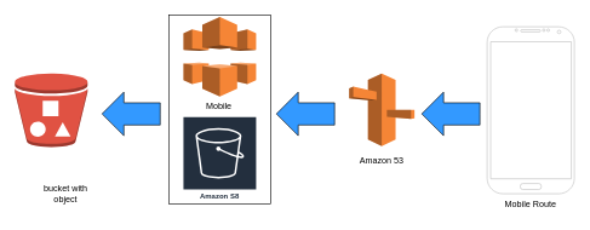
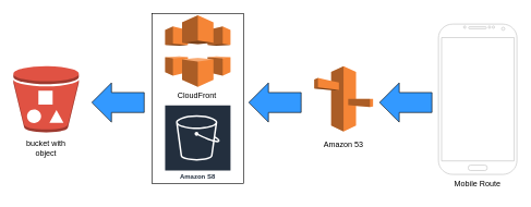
  <mxCell id="0" />
  <mxCell id="1" parent="0" />
  <mxCell id="2" value="" style="outlineConnect=0;dashed=0;verticalLabelPosition=bottom;verticalAlign=top;align=center;html=1;shape=mxgraph.aws3.route_53;fillColor=#F58536;gradientColor=none;" vertex="1" parent="1"><mxGeometry x="480" y="100.25" width="90" height="100" as="geometry" /></mxCell>
  <mxCell id="3" value="" style="verticalLabelPosition=bottom;verticalAlign=top;html=1;shadow=0;dashed=0;strokeWidth=1;shape=mxgraph.android.phone2;strokeColor=#c0c0c0;" vertex="1" parent="1"><mxGeometry x="670" y="36" width="120" height="230" as="geometry" /></mxCell>
  <mxCell id="4" value="" style="outlineConnect=0;dashed=0;verticalLabelPosition=bottom;verticalAlign=top;align=center;html=1;shape=mxgraph.aws3.bucket_with_objects;fillColor=#E05243;gradientColor=none;" vertex="1" parent="1"><mxGeometry x="20" y="100.25" width="100" height="101.5" as="geometry" /></mxCell>
  <mxCell id="5" value="" style="group" vertex="1" connectable="0" parent="1"><mxGeometry x="232" y="20.25" width="140" height="260" as="geometry" /></mxCell>
  <mxCell id="6" value="" style="rounded=0;whiteSpace=wrap;html=1;" vertex="1" parent="5"><mxGeometry width="140" height="260" as="geometry" /></mxCell>
  <mxCell id="7" value="" style="outlineConnect=0;dashed=0;verticalLabelPosition=bottom;verticalAlign=top;align=center;html=1;shape=mxgraph.aws3.cloudfront;fillColor=#F58536;gradientColor=none;" vertex="1" parent="5"><mxGeometry x="20" y="2" width="100" height="110" as="geometry" /></mxCell>
  <mxCell id="8" value="Amazon S8" style="sketch=0;outlineConnect=0;fontColor=#232F3E;gradientColor=none;strokeColor=#ffffff;fillColor=#232F3E;dashed=0;verticalLabelPosition=middle;verticalAlign=bottom;align=center;html=1;whiteSpace=wrap;fontSize=10;fontStyle=1;spacing=3;shape=mxgraph.aws4.productIcon;prIcon=mxgraph.aws4.s3;" vertex="1" parent="5"><mxGeometry x="19" y="139" width="102" height="120" as="geometry" /></mxCell>
- <mxCell id="9" value="Mobile" style="text;html=1;strokeColor=none;fillColor=none;align=center;verticalAlign=middle;whiteSpace=wrap;rounded=0;" vertex="1" parent="5"><mxGeometry x="19" y="112" width="100" height="28" as="geometry" /></mxCell>
+ <mxCell id="9" value="CloudFront" style="text;html=1;strokeColor=none;fillColor=none;align=center;verticalAlign=middle;whiteSpace=wrap;rounded=0;" vertex="1" parent="5"><mxGeometry x="19" y="112" width="100" height="28" as="geometry" /></mxCell>
  <mxCell id="10" value="" style="html=1;shadow=0;dashed=0;align=center;verticalAlign=middle;shape=mxgraph.arrows2.arrow;dy=0.49;dx=30;flipH=1;notch=0;fillColor=#3399FF;" vertex="1" parent="1"><mxGeometry x="580" y="126" width="80" height="60" as="geometry" /></mxCell>
  <mxCell id="11" value="" style="html=1;shadow=0;dashed=0;align=center;verticalAlign=middle;shape=mxgraph.arrows2.arrow;dy=0.49;dx=30;flipH=1;notch=0;fillColor=#3399FF;" vertex="1" parent="1"><mxGeometry x="380" y="126" width="80" height="60" as="geometry" /></mxCell>
  <mxCell id="12" value="" style="html=1;shadow=0;dashed=0;align=center;verticalAlign=middle;shape=mxgraph.arrows2.arrow;dy=0.49;dx=30;flipH=1;notch=0;fillColor=#3399FF;" vertex="1" parent="1"><mxGeometry x="140" y="126" width="80" height="60" as="geometry" /></mxCell>
- <mxCell id="13" value="bucket with&lt;br&gt;object&lt;br&gt;" style="text;html=1;strokeColor=none;fillColor=none;align=center;verticalAlign=middle;whiteSpace=wrap;rounded=0;" vertex="1" parent="1"><mxGeometry x="40" y="246" width="100" height="40" as="geometry" /></mxCell>
+ <mxCell id="13" value="bucket with&lt;br&gt;object&lt;br&gt;" style="text;html=1;strokeColor=none;fillColor=none;align=center;verticalAlign=middle;whiteSpace=wrap;rounded=0;" vertex="1" parent="1"><mxGeometry x="20" y="206" width="100" height="40" as="geometry" /></mxCell>
  <mxCell id="14" value="Amazon 53" style="text;html=1;strokeColor=none;fillColor=none;align=center;verticalAlign=middle;whiteSpace=wrap;rounded=0;" vertex="1" parent="1"><mxGeometry x="475" y="206" width="100" height="28" as="geometry" /></mxCell>
  <mxCell id="15" value="Mobile Route" style="text;html=1;strokeColor=none;fillColor=none;align=center;verticalAlign=middle;whiteSpace=wrap;rounded=0;" vertex="1" parent="1"><mxGeometry x="680" y="266" width="100" height="28" as="geometry" /></mxCell>
